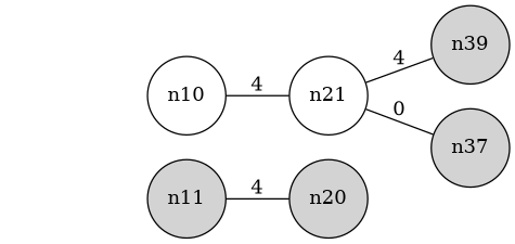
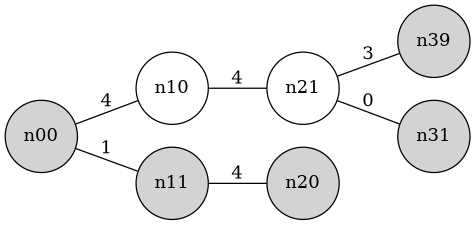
  digraph {
    rankdir=LR
    node [shape=circle style=filled]
    edge [arrowhead=none arrowtail=none dir=both]
    n10 [style=solid]
    n21 [style=solid]
+   n00
    n11
    n20
    n30 [label=n39]
-   n31 [label=n37]
+   n31
    n10 -> n21 [label=4]
-   n21 -> n30 [label=4]
+   n21 -> n30 [label=3]
    n21 -> n31 [label=0]
+   n00 -> n10 [label=4]
+   n00 -> n11 [label=1]
    n11 -> n20 [label=4]
  }
